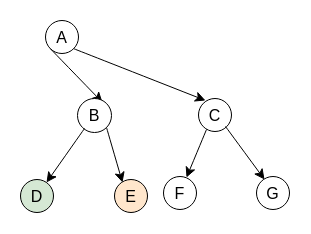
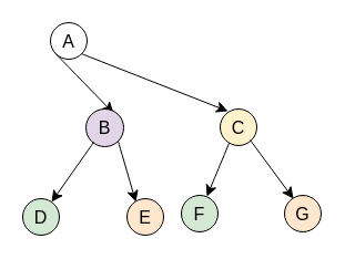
  <mxCell id="0" />
  <mxCell id="1" parent="0" />
  <mxCell id="2" value="A" style="ellipse;whiteSpace=wrap;html=1;aspect=fixed;fontSize=16;" vertex="1" parent="1"><mxGeometry x="45" y="20" width="33" height="33" as="geometry" /></mxCell>
  <mxCell id="3" value="" style="endArrow=classic;html=1;rounded=0;fontSize=12;startSize=8;endSize=8;curved=1;exitX=1;exitY=1;exitDx=0;exitDy=0;" edge="1" parent="1" source="2"><mxGeometry width="50" height="50" relative="1" as="geometry"><mxPoint x="136" y="236" as="sourcePoint" /><mxPoint x="205" y="100" as="targetPoint" /></mxGeometry></mxCell>
  <mxCell id="4" value="" style="endArrow=classic;html=1;rounded=0;fontSize=12;startSize=8;endSize=8;curved=1;exitX=0;exitY=1;exitDx=0;exitDy=0;" edge="1" parent="1" source="2"><mxGeometry width="50" height="50" relative="1" as="geometry"><mxPoint x="136" y="236" as="sourcePoint" /><mxPoint x="102" y="102" as="targetPoint" /></mxGeometry></mxCell>
- <mxCell id="5" value="B" style="ellipse;whiteSpace=wrap;html=1;aspect=fixed;fontSize=16;" vertex="1" parent="1"><mxGeometry x="77" y="98" width="34" height="34" as="geometry" /></mxCell>
- <mxCell id="6" value="C" style="ellipse;whiteSpace=wrap;html=1;aspect=fixed;fontSize=16;" vertex="1" parent="1"><mxGeometry x="198" y="98" width="33" height="33" as="geometry" /></mxCell>
+ <mxCell id="5" value="B" style="ellipse;whiteSpace=wrap;html=1;aspect=fixed;fontSize=16;fillColor=#e1d5e7;" vertex="1" parent="1"><mxGeometry x="77" y="98" width="34" height="34" as="geometry" /></mxCell>
+ <mxCell id="6" value="C" style="ellipse;whiteSpace=wrap;html=1;aspect=fixed;fontSize=16;fillColor=#fff2cc;" vertex="1" parent="1"><mxGeometry x="198" y="98" width="33" height="33" as="geometry" /></mxCell>
  <mxCell id="7" value="" style="endArrow=classic;html=1;rounded=0;fontSize=12;startSize=8;endSize=8;curved=1;exitX=0;exitY=1;exitDx=0;exitDy=0;" edge="1" parent="1"><mxGeometry width="50" height="50" relative="1" as="geometry"><mxPoint x="84" y="128" as="sourcePoint" /><mxPoint x="46" y="182" as="targetPoint" /></mxGeometry></mxCell>
  <mxCell id="8" value="" style="endArrow=classic;html=1;rounded=0;fontSize=12;startSize=8;endSize=8;curved=1;exitX=0;exitY=1;exitDx=0;exitDy=0;" edge="1" parent="1"><mxGeometry width="50" height="50" relative="1" as="geometry"><mxPoint x="225" y="126" as="sourcePoint" /><mxPoint x="264" y="179" as="targetPoint" /></mxGeometry></mxCell>
  <mxCell id="9" value="" style="endArrow=classic;html=1;rounded=0;fontSize=12;startSize=8;endSize=8;curved=1;exitX=0;exitY=1;exitDx=0;exitDy=0;" edge="1" parent="1"><mxGeometry width="50" height="50" relative="1" as="geometry"><mxPoint x="206" y="129" as="sourcePoint" /><mxPoint x="186" y="177" as="targetPoint" /></mxGeometry></mxCell>
  <mxCell id="10" value="" style="endArrow=classic;html=1;rounded=0;fontSize=12;startSize=8;endSize=8;curved=1;exitX=1;exitY=1;exitDx=0;exitDy=0;" edge="1" parent="1" source="5"><mxGeometry width="50" height="50" relative="1" as="geometry"><mxPoint x="114" y="125.5" as="sourcePoint" /><mxPoint x="122" y="182" as="targetPoint" /></mxGeometry></mxCell>
  <mxCell id="11" value="D" style="ellipse;whiteSpace=wrap;html=1;aspect=fixed;fontSize=16;fillColor=#d5e8d4;" vertex="1" parent="1"><mxGeometry x="20" y="179" width="33" height="33" as="geometry" /></mxCell>
  <mxCell id="12" value="E" style="ellipse;whiteSpace=wrap;html=1;aspect=fixed;fontSize=16;fillColor=#ffe6cc;" vertex="1" parent="1"><mxGeometry x="114" y="179" width="33" height="33" as="geometry" /></mxCell>
- <mxCell id="13" value="F" style="ellipse;whiteSpace=wrap;html=1;aspect=fixed;fontSize=16;" vertex="1" parent="1"><mxGeometry x="163" y="176" width="33" height="33" as="geometry" /></mxCell>
- <mxCell id="14" value="G" style="ellipse;whiteSpace=wrap;html=1;aspect=fixed;fontSize=16;" vertex="1" parent="1"><mxGeometry x="256" y="176" width="33" height="33" as="geometry" /></mxCell>
+ <mxCell id="13" value="F" style="ellipse;whiteSpace=wrap;html=1;aspect=fixed;fontSize=16;fillColor=#d5e8d4;" vertex="1" parent="1"><mxGeometry x="163" y="176" width="33" height="33" as="geometry" /></mxCell>
+ <mxCell id="14" value="G" style="ellipse;whiteSpace=wrap;html=1;aspect=fixed;fontSize=16;fillColor=#ffe6cc;" vertex="1" parent="1"><mxGeometry x="256" y="176" width="33" height="33" as="geometry" /></mxCell>
